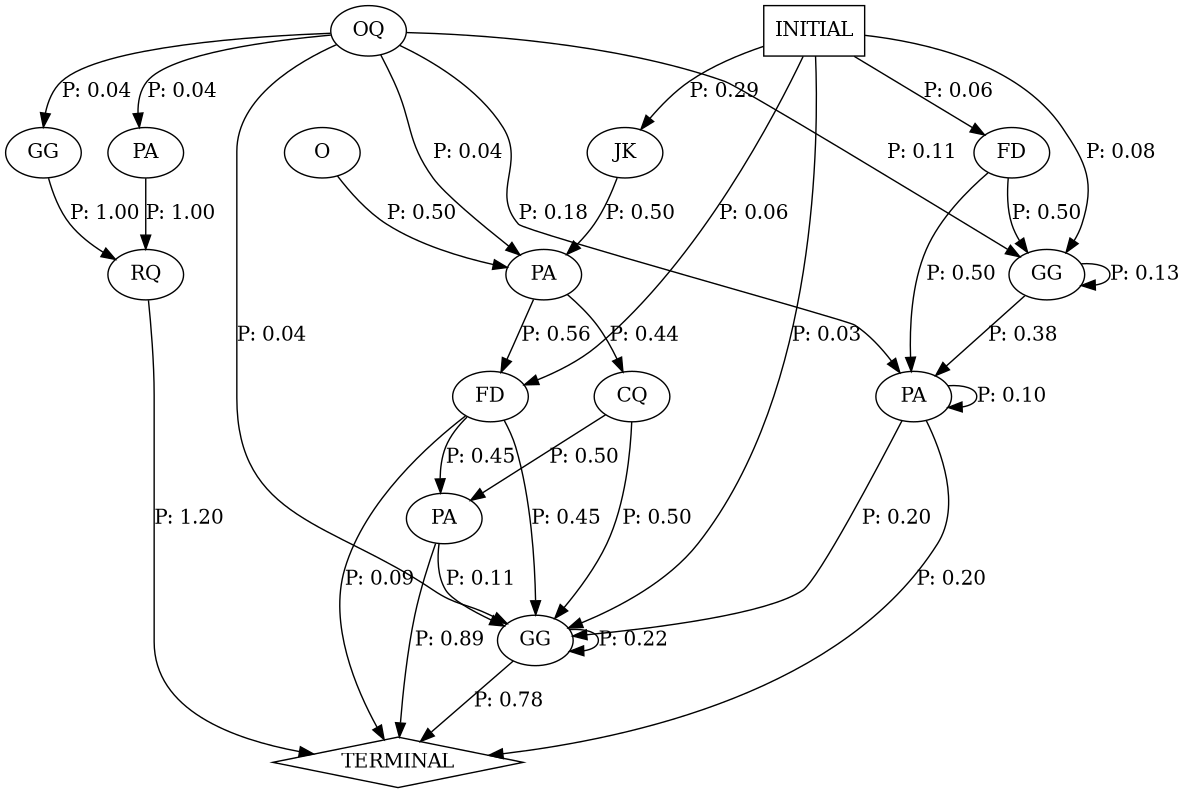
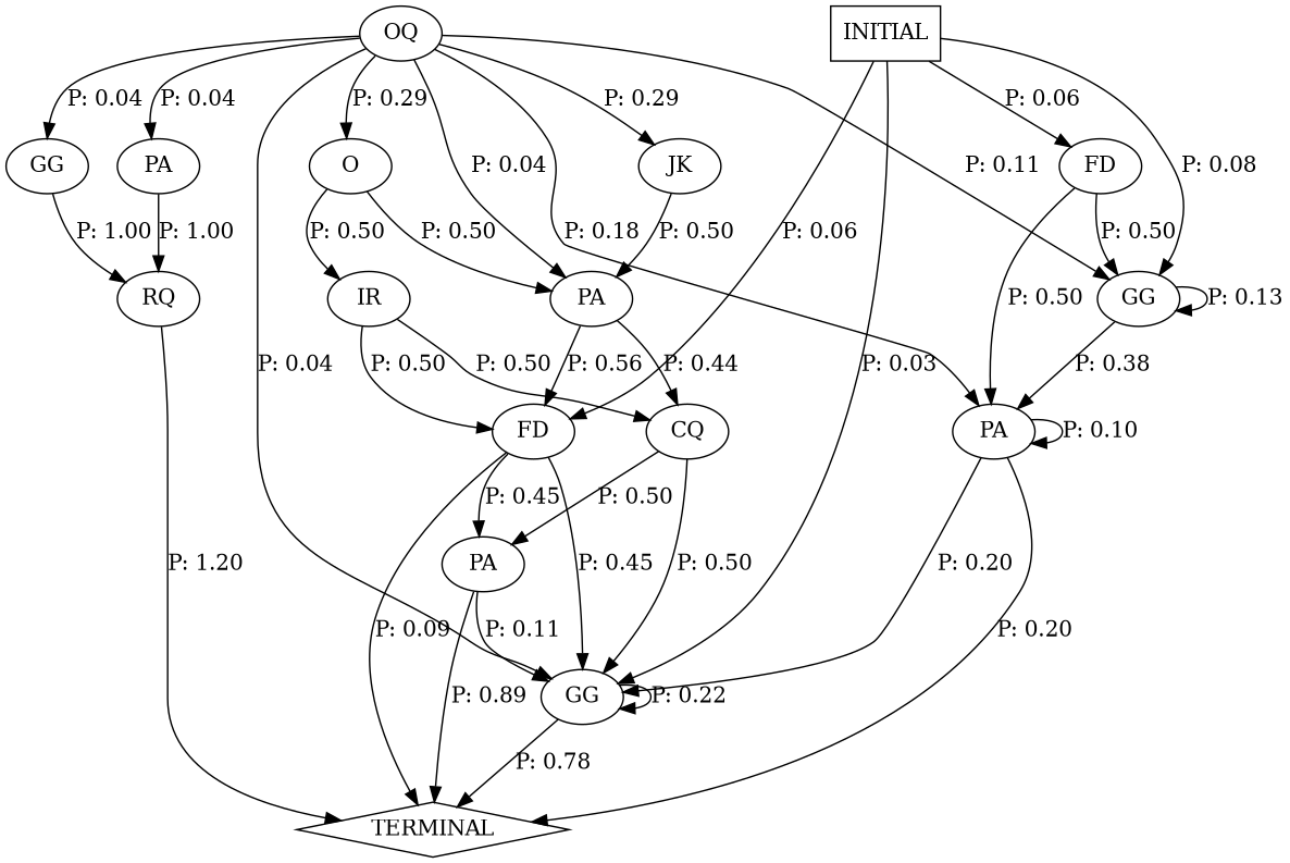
  digraph {
    n1 [label=CQ]
    n2 [label=GG]
    n3 [label=PA]
    n4 [label=TERMINAL shape=diamond]
    n5 [label=FD]
    n6 [label=GG]
    n7 [label=PA]
    n8 [label=FD]
    n9 [label=GG]
    n10 [label=RQ]
+   n11 [label=IR]
    n12 [label=JK]
    n13 [label=PA]
    n14 [label=O]
    n15 [label=OQ]
    n16 [label=PA]
    n17 [label=INITIAL shape=box]
    n1 -> n2 [label="P: 0.50"]
    n1 -> n3 [label="P: 0.50"]
    n2 -> n2 [label="P: 0.22"]
    n2 -> n4 [label="P: 0.78"]
    n3 -> n2 [label="P: 0.11"]
    n3 -> n4 [label="P: 0.89"]
    n5 -> n6 [label="P: 0.50"]
    n5 -> n7 [label="P: 0.50"]
    n6 -> n6 [label="P: 0.13"]
    n6 -> n7 [label="P: 0.38"]
    n7 -> n2 [label="P: 0.20"]
    n7 -> n4 [label="P: 0.20"]
    n7 -> n7 [label="P: 0.10"]
    n8 -> n2 [label="P: 0.45"]
    n8 -> n3 [label="P: 0.45"]
    n8 -> n4 [label="P: 0.09"]
    n9 -> n10 [label="P: 1.00"]
    n10 -> n4 [label="P: 1.20"]
+   n11 -> n1 [label="P: 0.50"]
+   n11 -> n8 [label="P: 0.50"]
    n12 -> n13 [label="P: 0.50"]
    n13 -> n1 [label="P: 0.44"]
    n13 -> n8 [label="P: 0.56"]
+   n14 -> n11 [label="P: 0.50"]
    n14 -> n13 [label="P: 0.50"]
    n15 -> n2 [label="P: 0.04"]
    n15 -> n6 [label="P: 0.11"]
    n15 -> n7 [label="P: 0.18"]
    n15 -> n9 [label="P: 0.04"]
-   n17 -> n12 [label="P: 0.29"]
+   n15 -> n12 [label="P: 0.29"]
    n15 -> n13 [label="P: 0.04"]
+   n15 -> n14 [label="P: 0.29"]
    n15 -> n16 [label="P: 0.04"]
    n16 -> n10 [label="P: 1.00"]
    n17 -> n2 [label="P: 0.03"]
    n17 -> n5 [label="P: 0.06"]
    n17 -> n6 [label="P: 0.08"]
    n17 -> n8 [label="P: 0.06"]
  }
